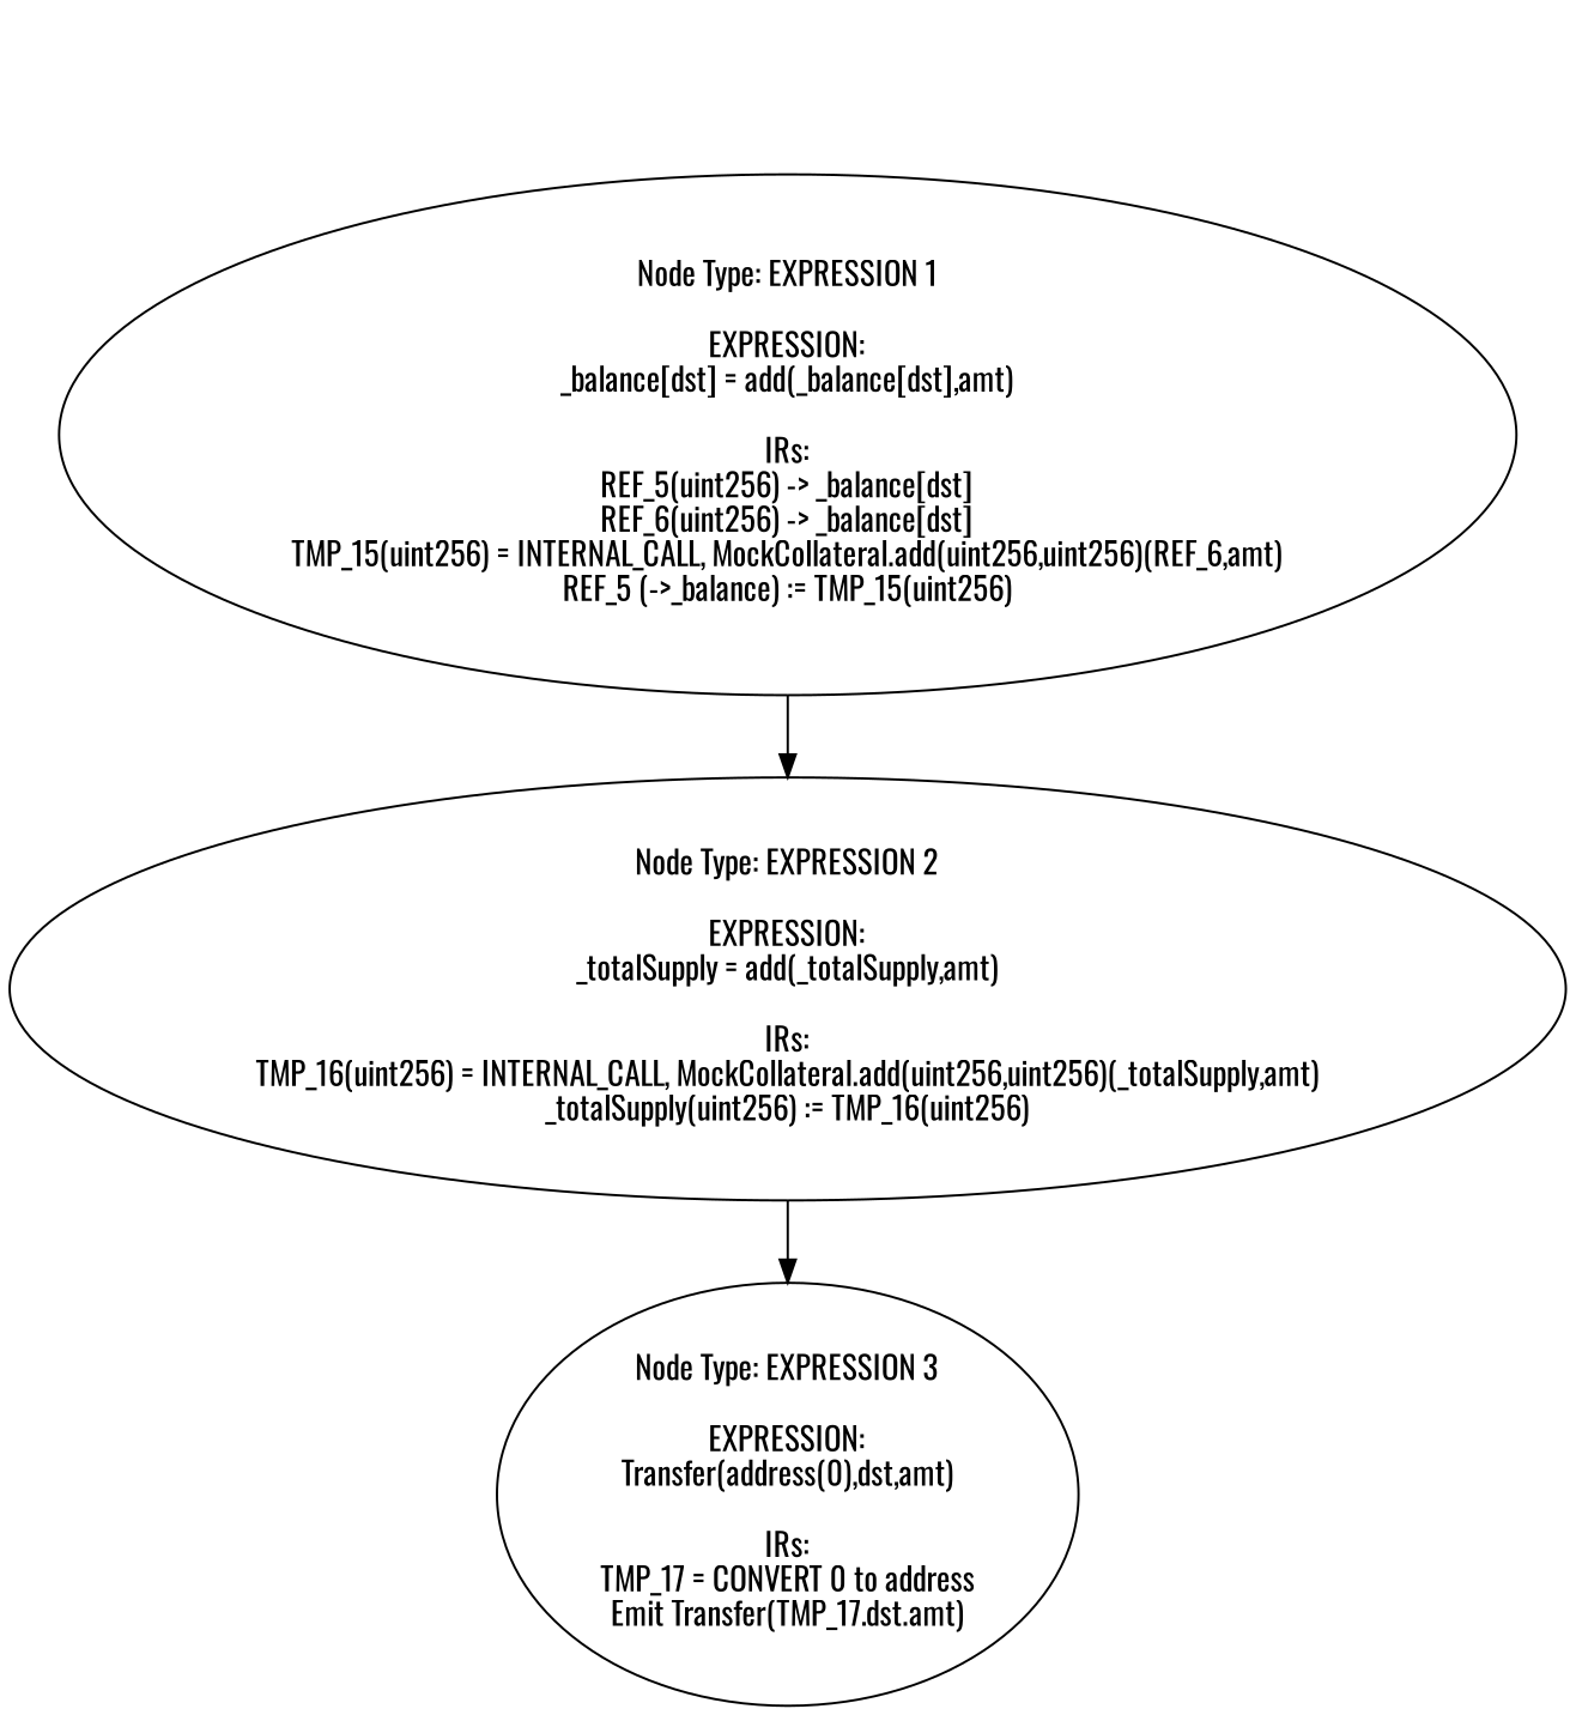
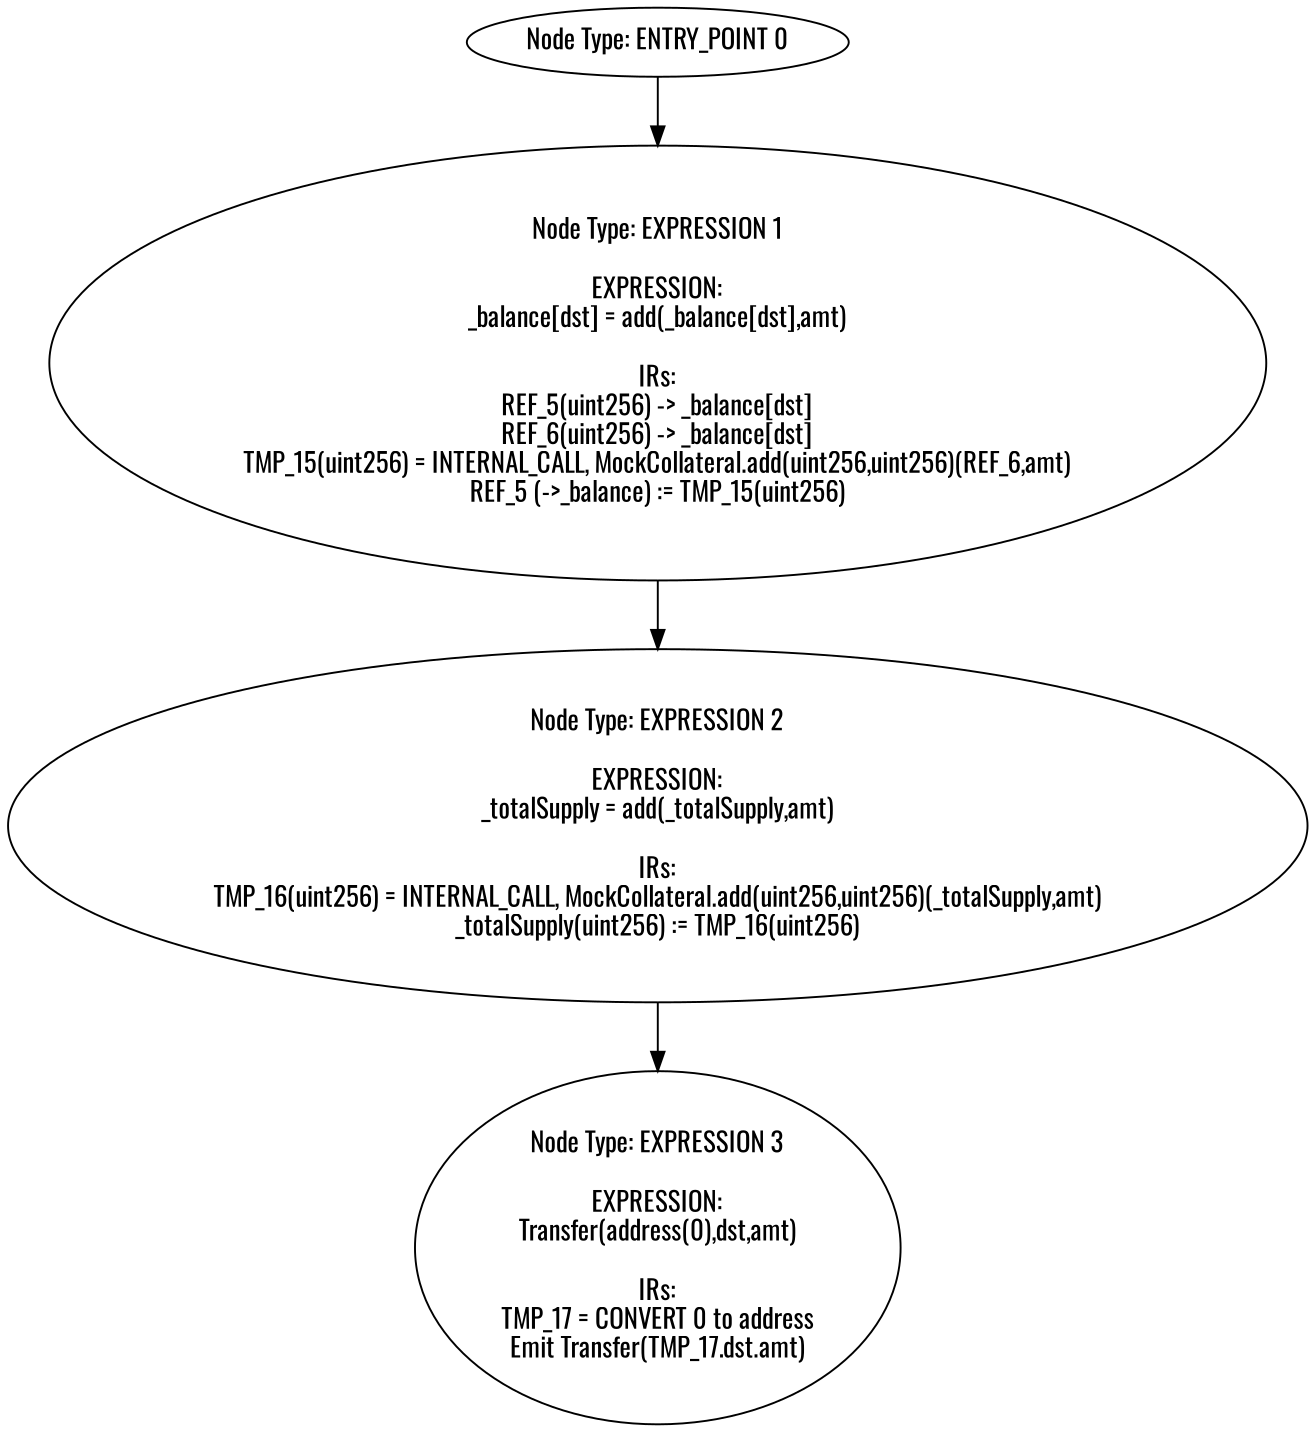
  digraph {
    fontname=Oswald
    node [fontname=Oswald]
    edge [fontname=Oswald]
+   n1 [label="Node Type: ENTRY_POINT 0\n"]
    n2 [label="Node Type: EXPRESSION 1\n\nEXPRESSION:\n_balance[dst] = add(_balance[dst],amt)\n\nIRs:\nREF_5(uint256) -> _balance[dst]\nREF_6(uint256) -> _balance[dst]\nTMP_15(uint256) = INTERNAL_CALL, MockCollateral.add(uint256,uint256)(REF_6,amt)\nREF_5 (->_balance) := TMP_15(uint256)"]
    n3 [label="Node Type: EXPRESSION 2\n\nEXPRESSION:\n_totalSupply = add(_totalSupply,amt)\n\nIRs:\nTMP_16(uint256) = INTERNAL_CALL, MockCollateral.add(uint256,uint256)(_totalSupply,amt)\n_totalSupply(uint256) := TMP_16(uint256)"]
    n4 [label="Node Type: EXPRESSION 3\n\nEXPRESSION:\nTransfer(address(0),dst,amt)\n\nIRs:\nTMP_17 = CONVERT 0 to address\nEmit Transfer(TMP_17.dst.amt)"]
+   n1 -> n2
    n2 -> n3
    n3 -> n4
  }
